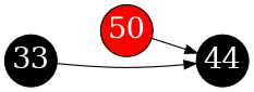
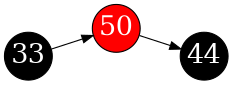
  digraph {
    fontname="DejaVu Serif"
    ordering=out
    rankdir=LR
    node [color=black fixedsize=true fontcolor=white fontname="DejaVu Serif" fontsize=24 fontweight=bold shape=circle style=filled]
    edge [fontname="DejaVu Serif"]
    50 [fillcolor=red width=.6]
    44 [width=.6]
    33 [width=.6]
    50 -> 44
-   33 -> 44
+   33 -> 50
  }
